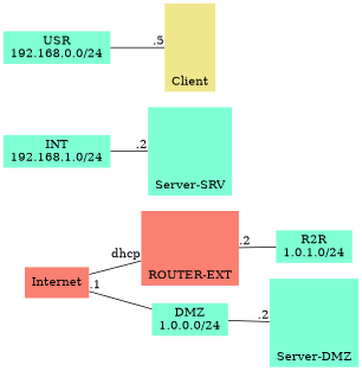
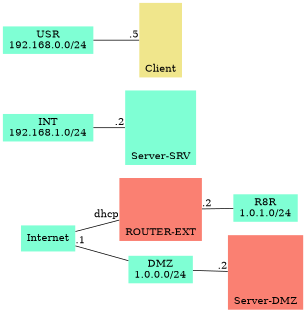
  graph {
    rankdir=LR
    node [fillcolor=aquamarine shape=plaintext style=filled]
    n1 [fillcolor=salmon label="\n\n\n\nROUTER-EXT"]
-   Internet [fillcolor=salmon]
+   Internet
    n3 [label="DMZ\n1.0.0.0/24"]
-   n4 [label="R2R\n1.0.1.0/24"]
+   n4 [label="R8R\n1.0.1.0/24"]
    n5 [label="INT\n192.168.1.0/24"]
    n6 [label="\n\n\n\n\nServer-SRV"]
    n7 [label="USR\n192.168.0.0/24"]
    n8 [fillcolor=khaki label="\n\n\n\n\nClient"]
-   n9 [label="\n\n\n\n\nServer-DMZ"]
+   n9 [fillcolor=salmon label="\n\n\n\n\nServer-DMZ"]
    n1 -- n4 [taillabel=.2]
    Internet -- n1 [headlabel=dhcp]
    Internet -- n3 [taillabel=.1]
    n3 -- n9 [headlabel=.2]
    n5 -- n6 [headlabel=.2]
    n7 -- n8 [headlabel=.5]
  }
